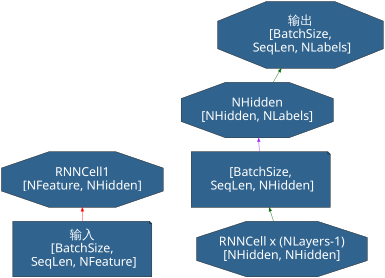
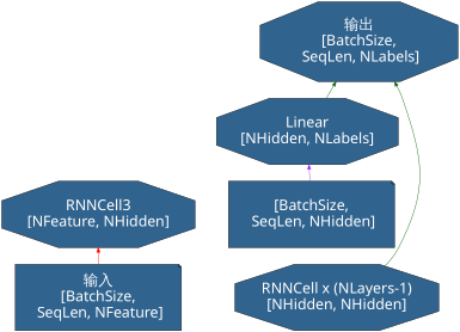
  digraph {
    rankdir=BT
    node [color=Black fillcolor="#30638e" fontcolor=White fontname=SimHei fontsize=32 shape=octagon style=filled]
    edge [color=darkgreen]
    n1 [height=2 label="输入\n[BatchSize,\n SeqLen, NFeature]" shape=note width=5]
-   n2 [height=2 label="RNNCell1\n[NFeature, NHidden]" width=5]
+   n2 [height=2 label="RNNCell3\n[NFeature, NHidden]" width=5]
    n3 [height=2 label="RNNCell x (NLayers-1)\n[NHidden, NHidden]" width=5]
    n4 [height=2 label="[BatchSize,\n SeqLen, NHidden]" shape=note width=5]
-   n5 [height=2 label="NHidden\n[NHidden, NLabels]" width=5]
+   n5 [height=2 label="Linear\n[NHidden, NLabels]" width=5]
    n6 [height=2 label="输出\n[BatchSize,\n SeqLen, NLabels]" width=5]
    n1 -> n2 [color=red]
-   n3 -> n4
+   n3 -> n6
    n4 -> n5 [color=purple]
    n5 -> n6
  }
